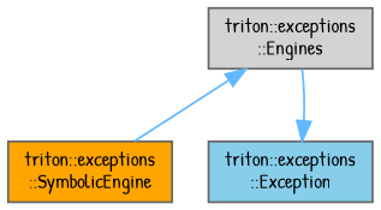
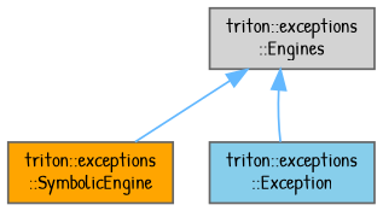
  digraph {
    fontname="Patrick Hand"
    node [color=gray40 fontname="Patrick Hand" fontsize=10 shape=box style=filled]
    edge [color=steelblue1 dir=back fontname="Patrick Hand" fontsize=10 labelfontname=Helvetica labelfontsize=10 style=solid]
    n1 [fillcolor=orange height=0.2 label="triton::exceptions\l::SymbolicEngine" width=0.4]
    n2 [fillcolor=lightgrey height=0.2 label="triton::exceptions\l::Engines" width=0.4]
    n3 [fillcolor=skyblue height=0.2 label="triton::exceptions\l::Exception" width=0.4]
    n2 -> n1
-   n3 -> n2
+   n2 -> n3
  }
